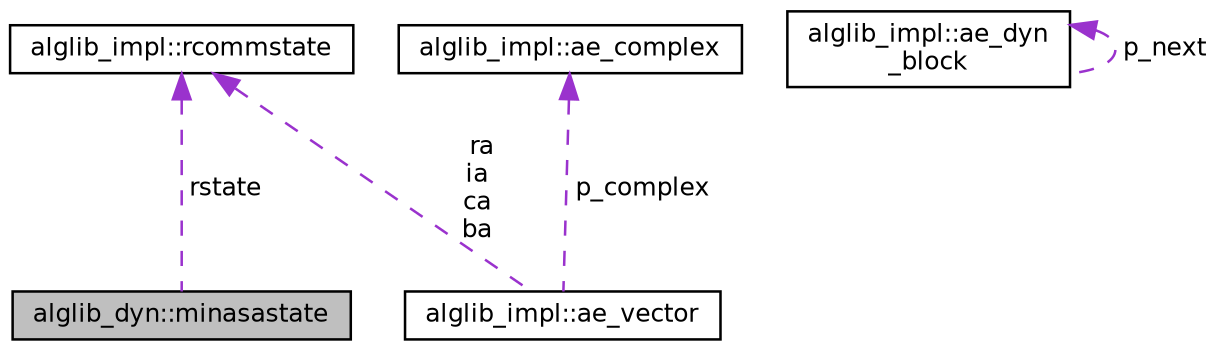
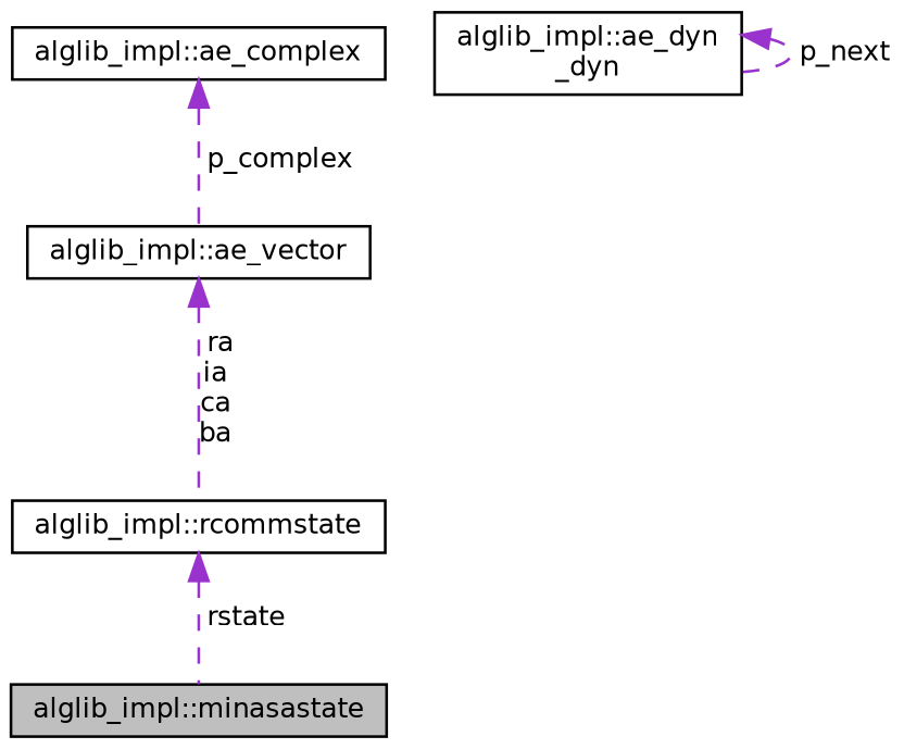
  digraph {
    node [color=black fillcolor=white fontname=Helvetica fontsize=10 shape=record style=filled]
    edge [color=darkorchid3 dir=back fontname=Helvetica fontsize=10 labelfontname=Helvetica labelfontsize=10 style=dashed]
-   n1 [fillcolor=grey75 fontcolor=black height=0.2 label="alglib_dyn::minasastate" width=0.4]
+   n1 [fillcolor=grey75 fontcolor=black height=0.2 label="alglib_impl::minasastate" width=0.4]
    n2 [height=0.2 label="alglib_impl::rcommstate" width=0.4]
    n3 [height=0.2 label="alglib_impl::ae_vector" width=0.4]
-   n4 [height=0.2 label="alglib_impl::ae_dyn\l_block" width=0.4]
+   n4 [height=0.2 label="alglib_impl::ae_dyn\l_dyn" width=0.4]
    n5 [height=0.2 label="alglib_impl::ae_complex" width=0.4]
    n2 -> n1 [label=" rstate"]
-   n2 -> n3 [label=" ra\nia\nca\nba"]
+   n3 -> n2 [label=" ra\nia\nca\nba"]
    n4 -> n4 [label=" p_next"]
    n5 -> n3 [label=" p_complex"]
  }
